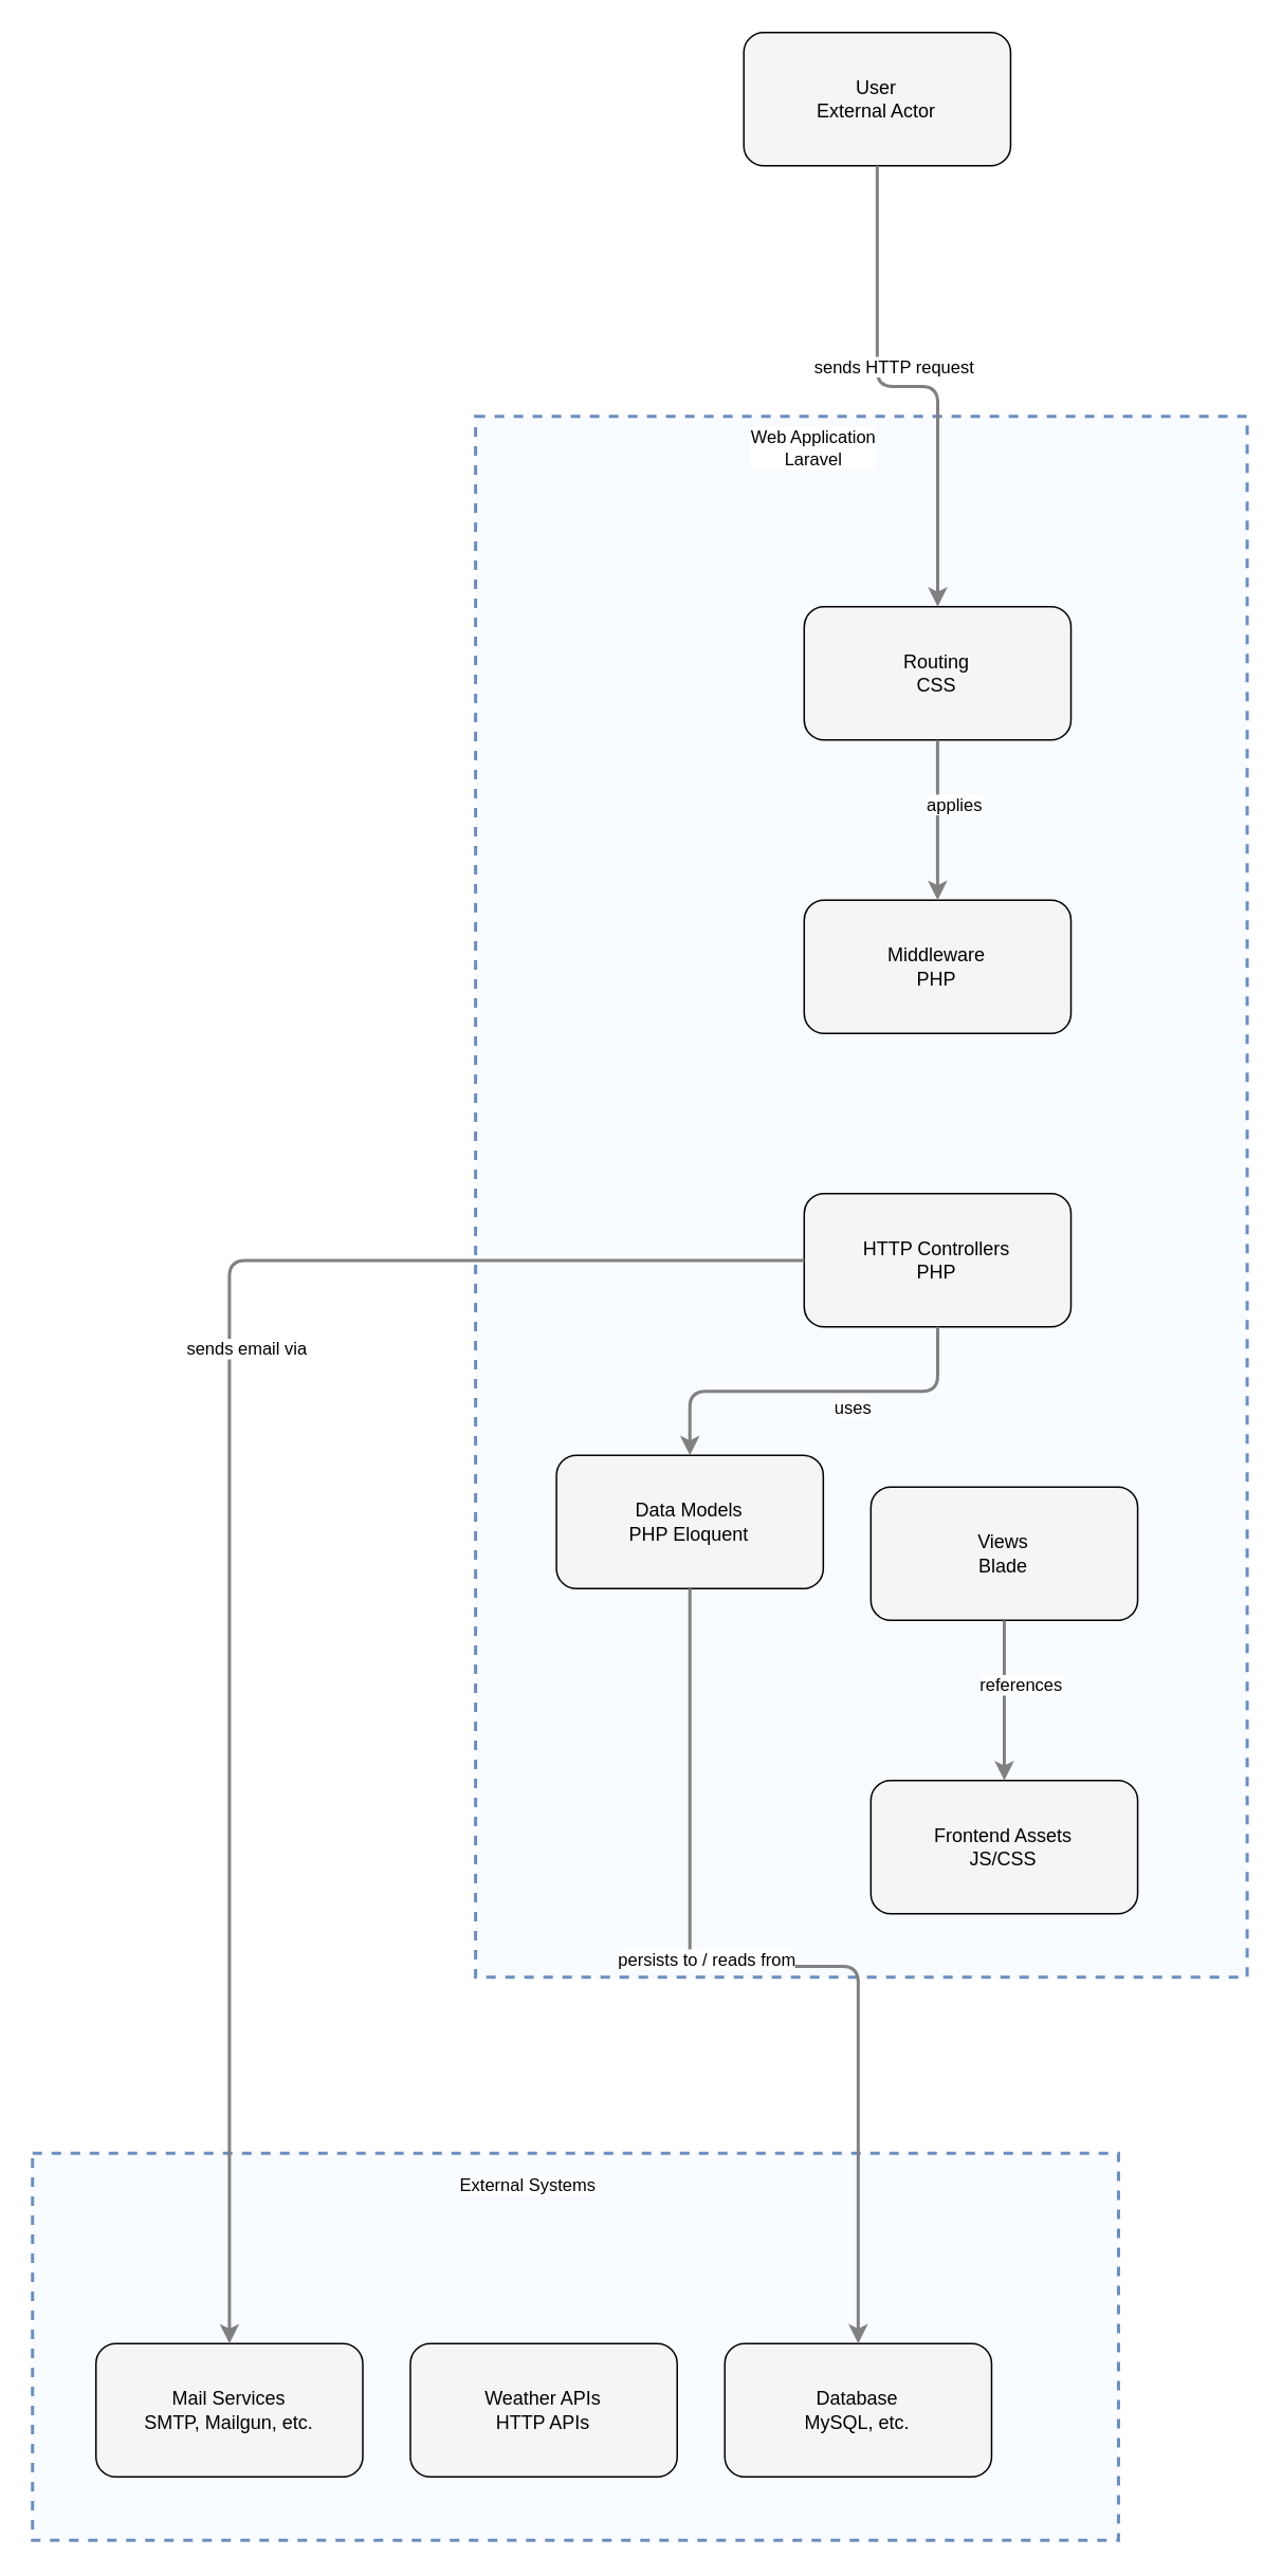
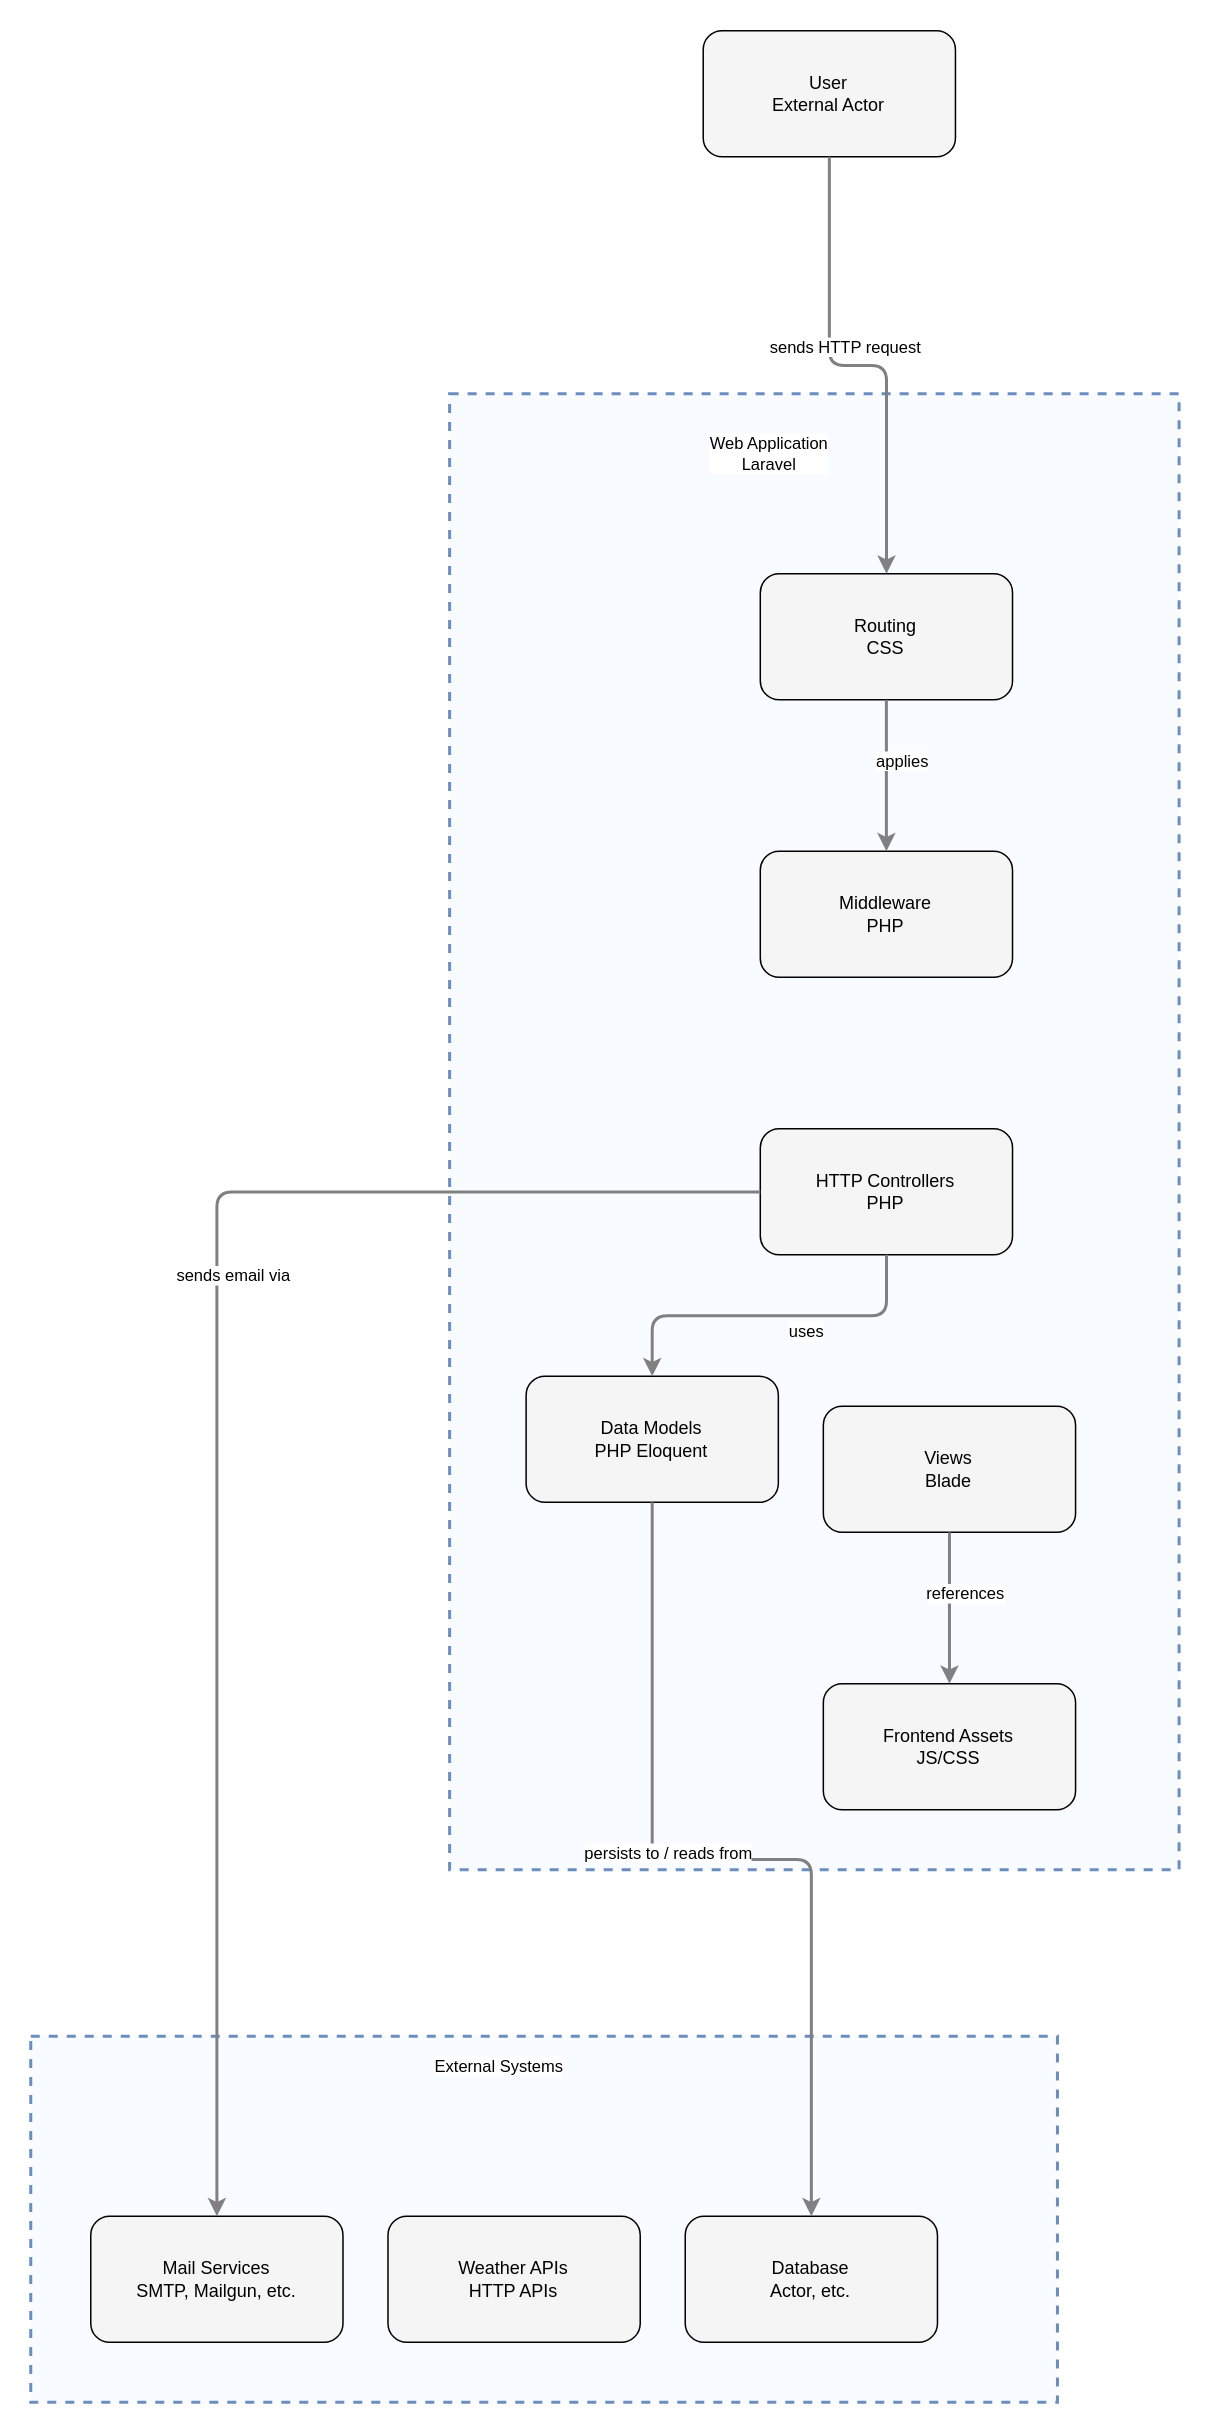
  <mxCell id="0" />
  <mxCell id="1" parent="0" />
  <mxCell id="2" value="" style="html=1;whiteSpace=wrap;container=1;fillColor=#dae8fc;strokeColor=#6c8ebf;dashed=1;fillOpacity=20;strokeWidth=2;containerType=none;recursiveResize=0;movable=1;resizable=1;autosize=0;dropTarget=0" parent="1" vertex="1"><mxGeometry x="20" y="1357" width="684.473" height="244.079" as="geometry" /></mxCell>
- <mxCell id="3" value="Database&lt;br&gt;MySQL, etc." style="rounded=1;whiteSpace=wrap;html=1;fillColor=#f5f5f5" parent="2" vertex="1"><mxGeometry x="436.316" y="120" width="168.158" height="84.079" as="geometry" /></mxCell>
+ <mxCell id="3" value="Database&lt;br&gt;Actor, etc." style="rounded=1;whiteSpace=wrap;html=1;fillColor=#f5f5f5" parent="2" vertex="1"><mxGeometry x="436.316" y="120" width="168.158" height="84.079" as="geometry" /></mxCell>
  <mxCell id="4" value="Weather APIs&lt;br&gt;HTTP APIs" style="rounded=1;whiteSpace=wrap;html=1;fillColor=#f5f5f5" parent="2" vertex="1"><mxGeometry x="238.158" y="120" width="168.158" height="84.079" as="geometry" /></mxCell>
  <mxCell id="5" value="Mail Services&lt;br&gt;SMTP, Mailgun, etc." style="rounded=1;whiteSpace=wrap;html=1;fillColor=#f5f5f5" parent="2" vertex="1"><mxGeometry x="40" y="120" width="168.158" height="84.079" as="geometry" /></mxCell>
  <mxCell id="6" value="External Systems" style="edgeLabel;html=1;align=center;verticalAlign=middle;resizable=0;labelBackgroundColor=white;spacing=5" parent="1" vertex="1"><mxGeometry x="28" y="1365" width="608.473" height="24" as="geometry" /></mxCell>
  <mxCell id="7" value="" style="html=1;whiteSpace=wrap;container=1;fillColor=#dae8fc;strokeColor=#6c8ebf;dashed=1;fillOpacity=20;strokeWidth=2;containerType=none;recursiveResize=0;movable=1;resizable=1;autosize=0;dropTarget=0" parent="1" vertex="1"><mxGeometry x="299.237" y="262" width="486.316" height="984.079" as="geometry" /></mxCell>
  <mxCell id="8" value="Routing&lt;br&gt;CSS" style="rounded=1;whiteSpace=wrap;html=1;fillColor=#f5f5f5" parent="7" vertex="1"><mxGeometry x="207.118" y="120" width="168.158" height="84.079" as="geometry" /></mxCell>
  <mxCell id="9" value="Middleware&lt;br&gt;PHP" style="rounded=1;whiteSpace=wrap;html=1;fillColor=#f5f5f5" parent="7" vertex="1"><mxGeometry x="207.118" y="305" width="168.158" height="84.079" as="geometry" /></mxCell>
  <mxCell id="10" value="HTTP Controllers&lt;br&gt;PHP" style="rounded=1;whiteSpace=wrap;html=1;fillColor=#f5f5f5" parent="7" vertex="1"><mxGeometry x="207.118" y="490" width="168.158" height="84.079" as="geometry" /></mxCell>
  <mxCell id="11" value="Data Models&lt;br&gt;PHP Eloquent" style="rounded=1;whiteSpace=wrap;html=1;fillColor=#f5f5f5" parent="7" vertex="1"><mxGeometry x="51" y="655" width="168.158" height="84.079" as="geometry" /></mxCell>
  <mxCell id="12" value="Views&lt;br&gt;Blade" style="rounded=1;whiteSpace=wrap;html=1;fillColor=#f5f5f5" parent="7" vertex="1"><mxGeometry x="249.158" y="675" width="168.158" height="84.079" as="geometry" /></mxCell>
  <mxCell id="13" value="Frontend Assets&lt;br&gt;JS/CSS" style="rounded=1;whiteSpace=wrap;html=1;fillColor=#f5f5f5" parent="7" vertex="1"><mxGeometry x="249.158" y="860" width="168.158" height="84.079" as="geometry" /></mxCell>
- <mxCell id="14" value="Web Application&lt;br&gt;Laravel" style="edgeLabel;html=1;align=center;verticalAlign=middle;resizable=0;labelBackgroundColor=white;spacing=5" parent="1" vertex="1"><mxGeometry x="307.237" y="270" width="410.316" height="24" as="geometry" /></mxCell>
+ <mxCell id="14" value="Web Application&lt;br&gt;Laravel" style="edgeLabel;html=1;align=center;verticalAlign=middle;resizable=0;labelBackgroundColor=white;spacing=5" parent="1" vertex="1"><mxGeometry x="307.237" y="290" width="410.316" height="24" as="geometry" /></mxCell>
  <mxCell id="15" value="User&lt;br&gt;External Actor" style="rounded=1;whiteSpace=wrap;html=1;fillColor=#f5f5f5" parent="1" vertex="1"><mxGeometry x="468.315" y="20" width="168.158" height="84.079" as="geometry" /></mxCell>
  <mxCell id="16" style="edgeStyle=orthogonalEdgeStyle;rounded=1;orthogonalLoop=1;jettySize=auto;html=1;strokeColor=#808080;strokeWidth=2;jumpStyle=arc;jumpSize=10;spacing=15;labelBackgroundColor=white;labelBorderColor=none" parent="1" source="8" target="9" edge="1"><mxGeometry relative="1" as="geometry" /></mxCell>
  <mxCell id="17" value="applies" style="edgeLabel;html=1;align=center;verticalAlign=middle;resizable=0;points=[];" parent="16" vertex="1" connectable="0"><mxGeometry x="-0.2" y="10" relative="1" as="geometry"><mxPoint as="offset" /></mxGeometry></mxCell>
  <mxCell id="18" style="edgeStyle=orthogonalEdgeStyle;rounded=1;orthogonalLoop=1;jettySize=auto;html=1;strokeColor=#808080;strokeWidth=2;jumpStyle=arc;jumpSize=10;spacing=15;labelBackgroundColor=white;labelBorderColor=none" parent="1" source="10" target="11" edge="1"><mxGeometry relative="1" as="geometry" /></mxCell>
  <mxCell id="19" value="uses" style="edgeLabel;html=1;align=center;verticalAlign=middle;resizable=0;points=[];" parent="18" vertex="1" connectable="0"><mxGeometry x="-0.2" y="10" relative="1" as="geometry"><mxPoint as="offset" /></mxGeometry></mxCell>
  <mxCell id="20" style="edgeStyle=orthogonalEdgeStyle;rounded=1;orthogonalLoop=1;jettySize=auto;html=1;strokeColor=#808080;strokeWidth=2;jumpStyle=arc;jumpSize=10;spacing=15;labelBackgroundColor=white;labelBorderColor=none" parent="1" source="10" target="5" edge="1"><mxGeometry relative="1" as="geometry" /></mxCell>
  <mxCell id="21" value="sends email via" style="edgeLabel;html=1;align=center;verticalAlign=middle;resizable=0;points=[];" parent="20" vertex="1" connectable="0"><mxGeometry x="-0.2" y="10" relative="1" as="geometry"><mxPoint as="offset" /></mxGeometry></mxCell>
  <mxCell id="22" style="edgeStyle=orthogonalEdgeStyle;rounded=1;orthogonalLoop=1;jettySize=auto;html=1;strokeColor=#808080;strokeWidth=2;jumpStyle=arc;jumpSize=10;spacing=15;labelBackgroundColor=white;labelBorderColor=none" parent="1" source="12" target="13" edge="1"><mxGeometry relative="1" as="geometry" /></mxCell>
  <mxCell id="23" value="references" style="edgeLabel;html=1;align=center;verticalAlign=middle;resizable=0;points=[];" parent="22" vertex="1" connectable="0"><mxGeometry x="-0.2" y="10" relative="1" as="geometry"><mxPoint as="offset" /></mxGeometry></mxCell>
  <mxCell id="24" style="edgeStyle=orthogonalEdgeStyle;rounded=1;orthogonalLoop=1;jettySize=auto;html=1;strokeColor=#808080;strokeWidth=2;jumpStyle=arc;jumpSize=10;spacing=15;labelBackgroundColor=white;labelBorderColor=none" parent="1" source="15" target="8" edge="1"><mxGeometry relative="1" as="geometry" /></mxCell>
  <mxCell id="25" value="sends HTTP request" style="edgeLabel;html=1;align=center;verticalAlign=middle;resizable=0;points=[];" parent="24" vertex="1" connectable="0"><mxGeometry x="-0.2" y="10" relative="1" as="geometry"><mxPoint as="offset" /></mxGeometry></mxCell>
  <mxCell id="26" style="edgeStyle=orthogonalEdgeStyle;rounded=1;orthogonalLoop=1;jettySize=auto;html=1;strokeColor=#808080;strokeWidth=2;jumpStyle=arc;jumpSize=10;spacing=15;labelBackgroundColor=white;labelBorderColor=none" parent="1" source="11" target="3" edge="1"><mxGeometry relative="1" as="geometry" /></mxCell>
  <mxCell id="27" value="persists to / reads from" style="edgeLabel;html=1;align=center;verticalAlign=middle;resizable=0;points=[];" parent="26" vertex="1" connectable="0"><mxGeometry x="-0.2" y="10" relative="1" as="geometry"><mxPoint as="offset" /></mxGeometry></mxCell>
